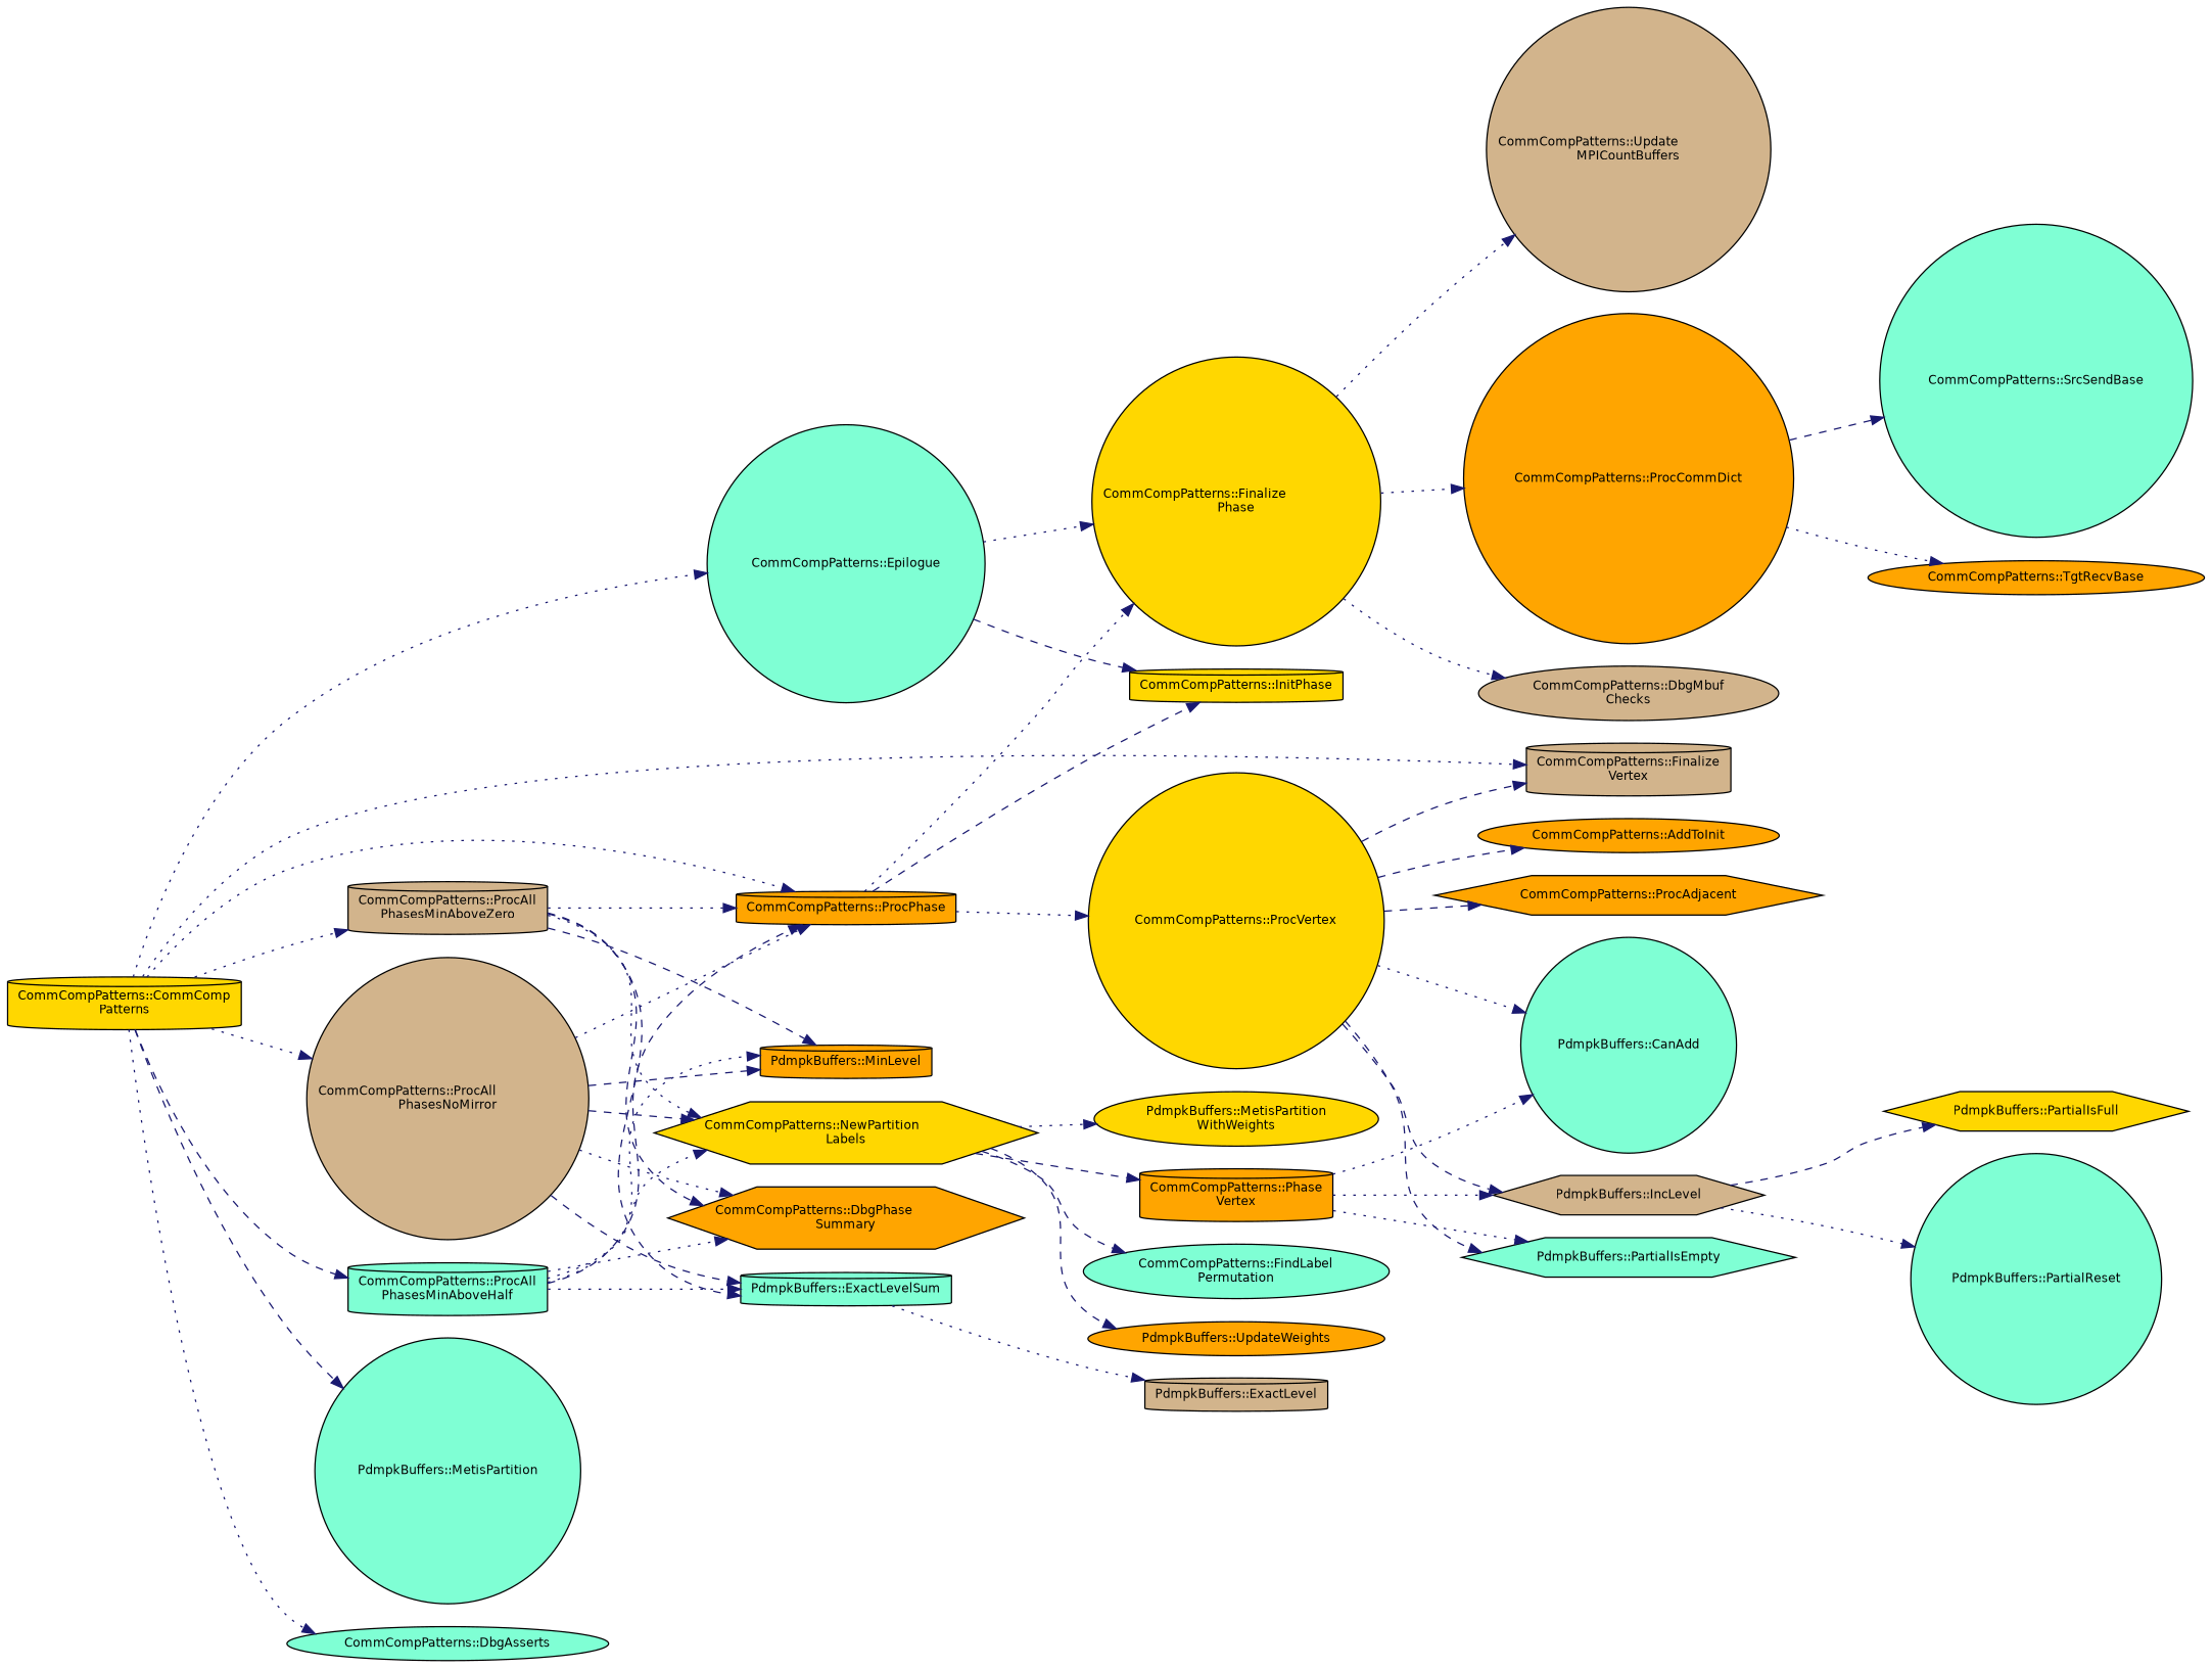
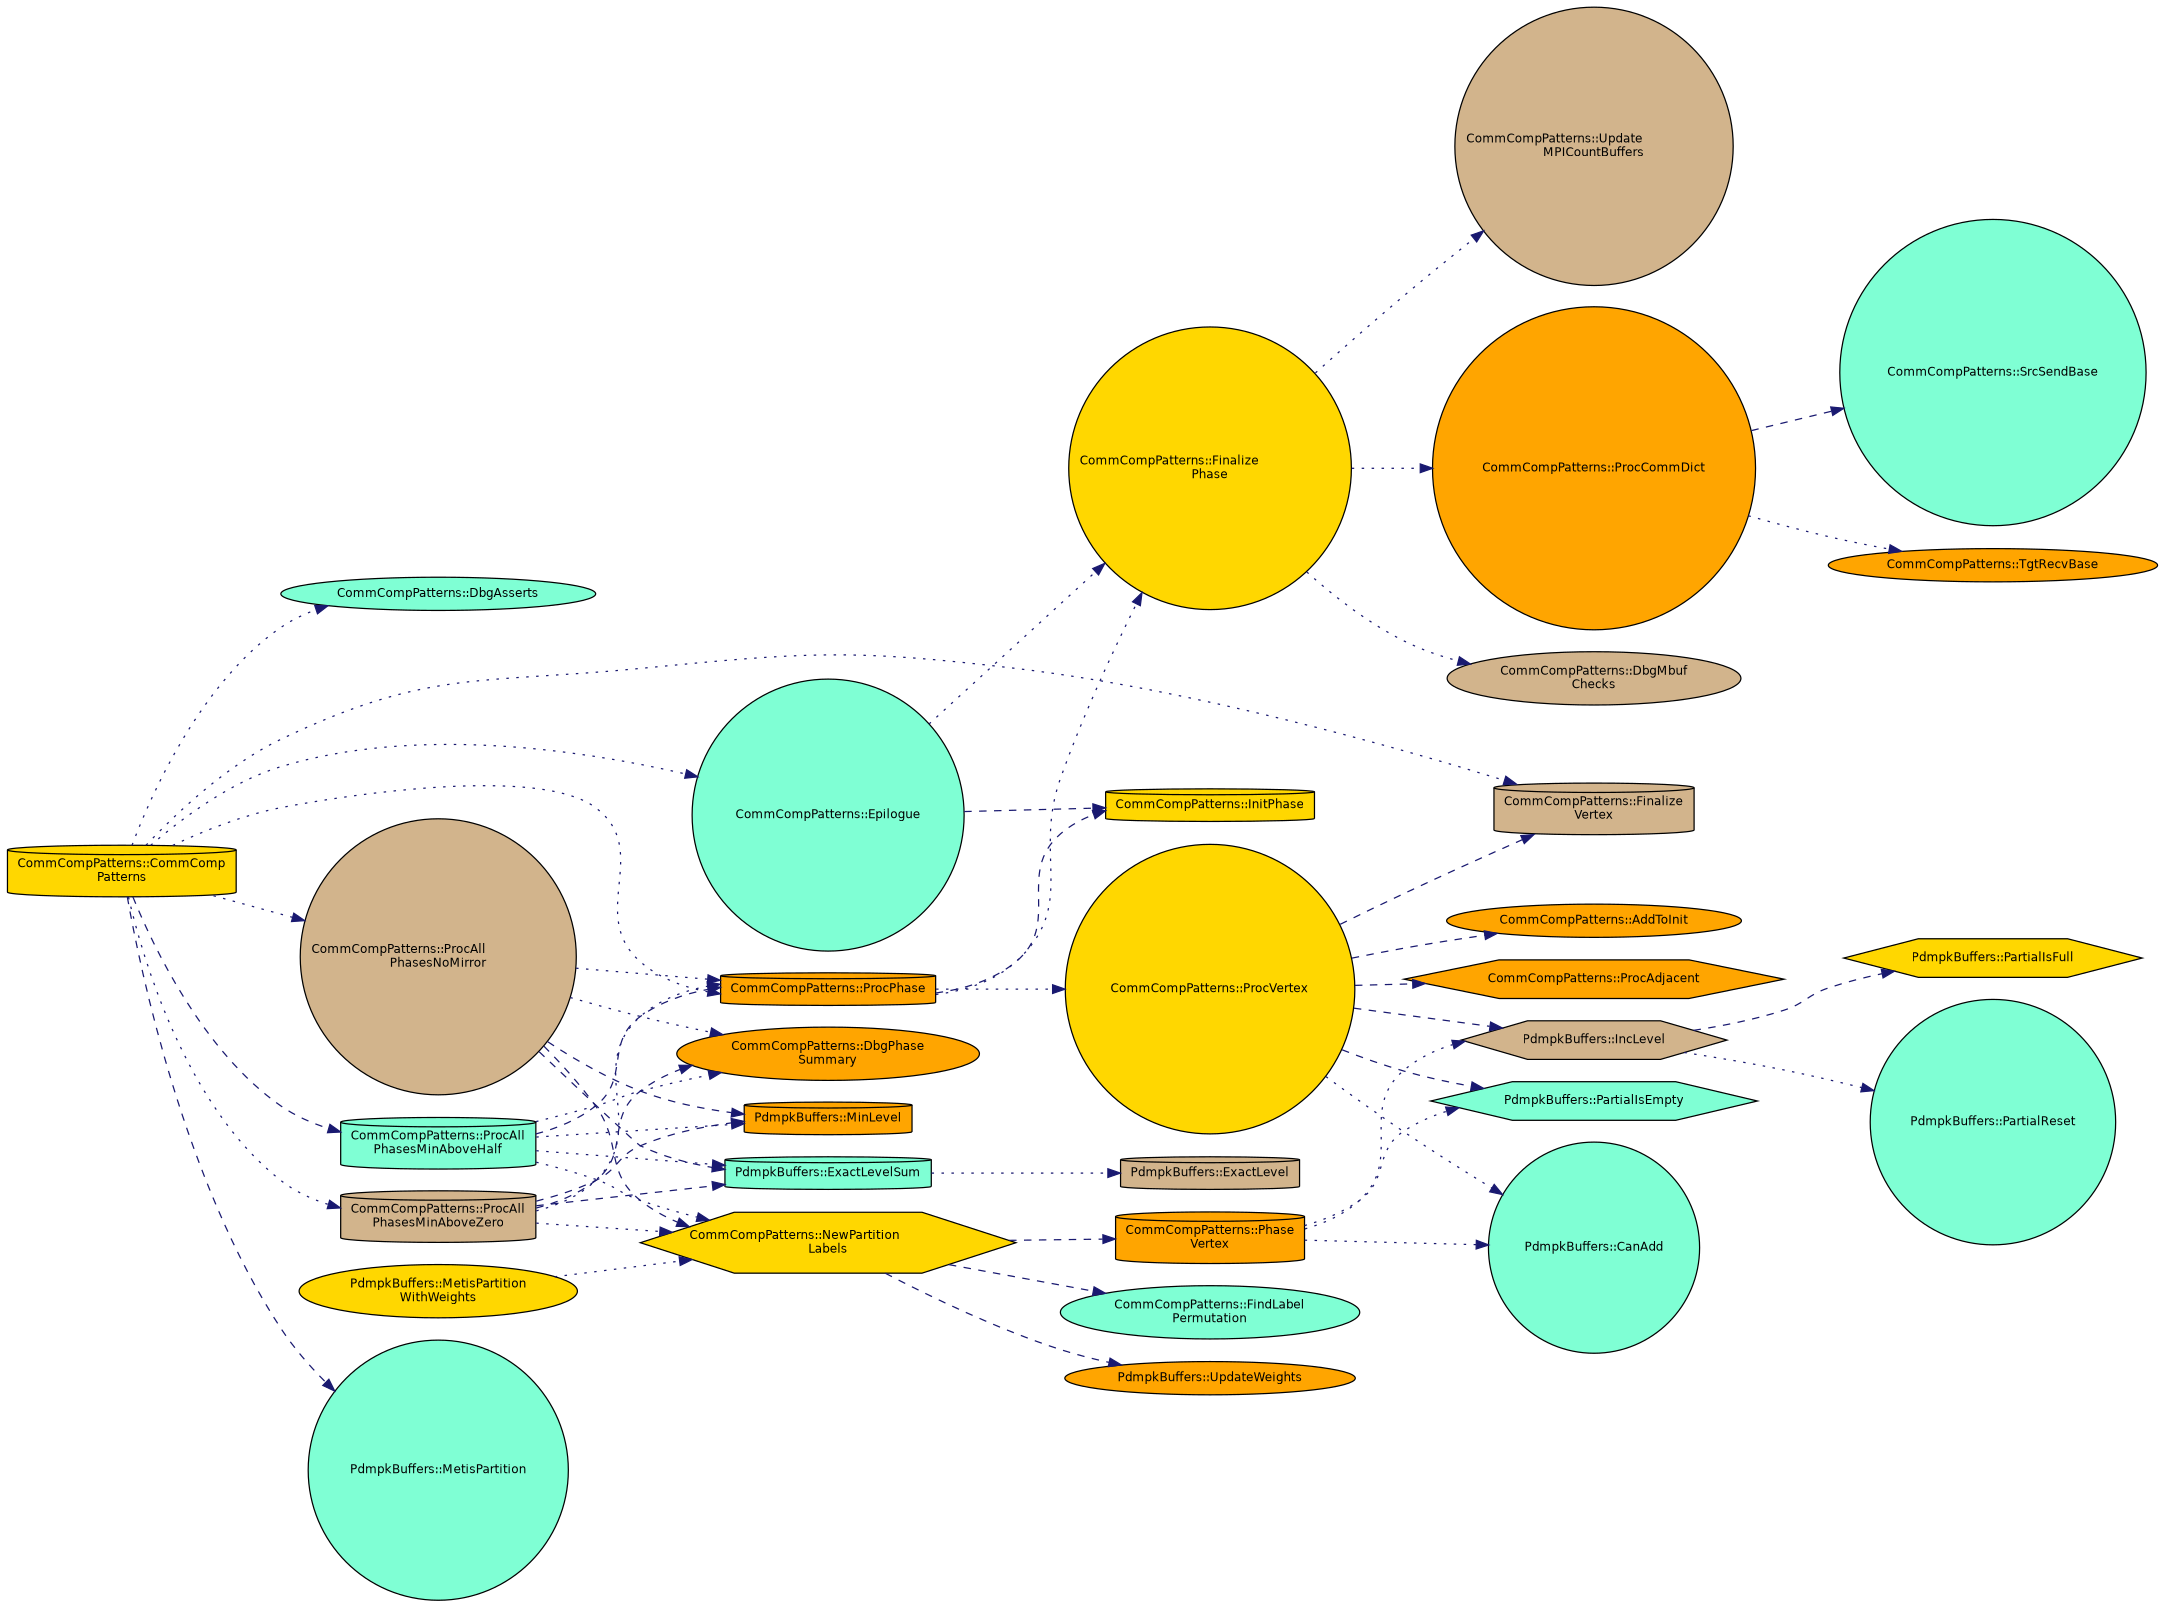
  digraph {
    rankdir=LR
    node [color=black fillcolor=aquamarine fontname=Helvetica fontsize=10 shape=cylinder style=filled]
    edge [color=midnightblue fontname=Helvetica fontsize=10 labelfontname=Helvetica labelfontsize=10 style=dotted]
    n1 [fillcolor=gold fontcolor=black height=0.2 label="CommCompPatterns::CommComp\lPatterns" width=0.4]
    n2 [fillcolor=tan height=0.2 label="CommCompPatterns::ProcAll\lPhasesNoMirror" shape=circle width=0.4]
    n3 [fillcolor=orange height=0.2 label="CommCompPatterns::ProcPhase" width=0.4]
    n4 [fillcolor=tan height=0.2 label="CommCompPatterns::Finalize\lVertex" width=0.4]
    n5 [height=0.2 label="CommCompPatterns::ProcAll\lPhasesMinAboveHalf" width=0.4]
    n6 [fillcolor=tan height=0.2 label="CommCompPatterns::ProcAll\lPhasesMinAboveZero" width=0.4]
    n7 [height=0.2 label="PdmpkBuffers::MetisPartition" shape=circle width=0.4]
    n8 [height=0.2 label="CommCompPatterns::Epilogue" shape=circle width=0.4]
    n9 [height=0.2 label="CommCompPatterns::DbgAsserts" shape=ellipse width=0.4]
    n10 [fillcolor=orange height=0.2 label="PdmpkBuffers::MinLevel" width=0.4]
    n11 [height=0.2 label="PdmpkBuffers::ExactLevelSum" width=0.4]
-   n12 [fillcolor=orange height=0.2 label="CommCompPatterns::DbgPhase\lSummary" shape=hexagon width=0.4]
+   n12 [fillcolor=orange height=0.2 label="CommCompPatterns::DbgPhase\lSummary" shape=ellipse width=0.4]
    n13 [fillcolor=gold height=0.2 label="CommCompPatterns::NewPartition\lLabels" shape=hexagon width=0.4]
    n14 [fillcolor=gold height=0.2 label="CommCompPatterns::InitPhase" width=0.4]
    n15 [fillcolor=gold height=0.2 label="CommCompPatterns::ProcVertex" shape=circle width=0.4]
    n16 [fillcolor=gold height=0.2 label="CommCompPatterns::Finalize\lPhase" shape=circle width=0.4]
    n17 [fillcolor=tan height=0.2 label="PdmpkBuffers::ExactLevel" width=0.4]
    n18 [fillcolor=orange height=0.2 label="PdmpkBuffers::UpdateWeights" shape=ellipse width=0.4]
    n19 [fillcolor=gold height=0.2 label="PdmpkBuffers::MetisPartition\lWithWeights" shape=ellipse width=0.4]
    n20 [fillcolor=orange height=0.2 label="CommCompPatterns::Phase\lVertex" width=0.4]
    n21 [height=0.2 label="CommCompPatterns::FindLabel\lPermutation" shape=ellipse width=0.4]
    n22 [height=0.2 label="PdmpkBuffers::PartialIsEmpty" shape=hexagon width=0.4]
    n23 [height=0.2 label="PdmpkBuffers::CanAdd" shape=circle width=0.4]
    n24 [fillcolor=tan height=0.2 label="PdmpkBuffers::IncLevel" shape=hexagon width=0.4]
    n25 [fillcolor=gold height=0.2 label="PdmpkBuffers::PartialIsFull" shape=hexagon width=0.4]
    n26 [height=0.2 label="PdmpkBuffers::PartialReset" shape=circle width=0.4]
    n27 [fillcolor=orange height=0.2 label="CommCompPatterns::ProcAdjacent" shape=hexagon width=0.4]
    n28 [fillcolor=orange height=0.2 label="CommCompPatterns::AddToInit" shape=ellipse width=0.4]
    n29 [fillcolor=tan height=0.2 label="CommCompPatterns::Update\lMPICountBuffers" shape=circle width=0.4]
    n30 [fillcolor=orange height=0.2 label="CommCompPatterns::ProcCommDict" shape=circle width=0.4]
    n31 [fillcolor=tan height=0.2 label="CommCompPatterns::DbgMbuf\lChecks" shape=ellipse width=0.4]
    n32 [height=0.2 label="CommCompPatterns::SrcSendBase" shape=circle width=0.4]
    n33 [fillcolor=orange height=0.2 label="CommCompPatterns::TgtRecvBase" shape=ellipse width=0.4]
    n1 -> n2
    n1 -> n3
    n1 -> n4
    n1 -> n5 [style=dashed]
    n1 -> n6
    n1 -> n7 [style=dashed]
    n1 -> n8
    n1 -> n9
    n2 -> n3
    n2 -> n10 [style=dashed]
    n2 -> n11 [style=dashed]
    n2 -> n12
    n2 -> n13 [style=dashed]
    n3 -> n14 [style=dashed]
    n3 -> n15
    n3 -> n16
    n5 -> n3 [style=dashed]
    n5 -> n10
    n5 -> n11
    n5 -> n12
    n5 -> n13
    n6 -> n3
    n6 -> n10 [style=dashed]
    n6 -> n11 [style=dashed]
    n6 -> n12 [style=dashed]
    n6 -> n13
    n8 -> n14 [style=dashed]
    n8 -> n16
    n11 -> n17
    n13 -> n18 [style=dashed]
-   n13 -> n19
+   n19 -> n13
    n13 -> n20 [style=dashed]
    n13 -> n21 [style=dashed]
    n15 -> n4 [style=dashed]
    n15 -> n22 [style=dashed]
    n15 -> n23
    n15 -> n24 [style=dashed]
    n15 -> n27 [style=dashed]
    n15 -> n28 [style=dashed]
    n16 -> n29
    n16 -> n30
    n16 -> n31
    n20 -> n22
    n20 -> n23
    n20 -> n24
    n24 -> n25 [style=dashed]
    n24 -> n26
    n30 -> n32 [style=dashed]
    n30 -> n33
  }
